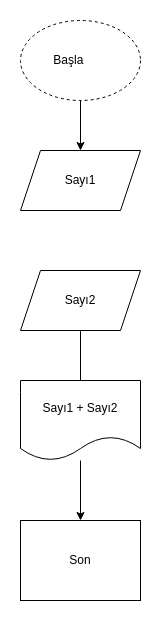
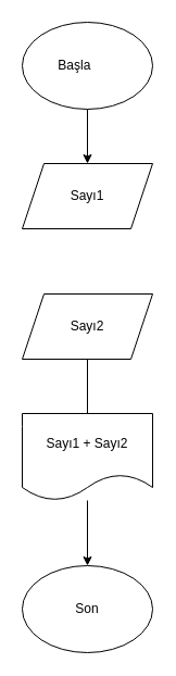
  <mxCell id="0" />
  <mxCell id="1" parent="0" />
  <mxCell id="2" value="" style="edgeStyle=orthogonalEdgeStyle;rounded=0;orthogonalLoop=1;jettySize=auto;html=1;" edge="1" parent="1" source="3" target="4"><mxGeometry relative="1" as="geometry" /></mxCell>
- <mxCell id="3" value="&lt;font style=&quot;vertical-align: inherit;&quot;&gt;&lt;font style=&quot;vertical-align: inherit;&quot;&gt;Başla&lt;span style=&quot;white-space: pre;&quot;&gt;&#09;&lt;/span&gt;&lt;/font&gt;&lt;/font&gt;" style="ellipse;whiteSpace=wrap;html=1;dashed=1;" vertex="1" parent="1"><mxGeometry x="20" y="20" width="120" height="80" as="geometry" /></mxCell>
+ <mxCell id="3" value="&lt;font style=&quot;vertical-align: inherit;&quot;&gt;&lt;font style=&quot;vertical-align: inherit;&quot;&gt;Başla&lt;span style=&quot;white-space: pre;&quot;&gt;&#09;&lt;/span&gt;&lt;/font&gt;&lt;/font&gt;" style="ellipse;whiteSpace=wrap;html=1;" vertex="1" parent="1"><mxGeometry x="20" y="20" width="120" height="80" as="geometry" /></mxCell>
  <mxCell id="4" value="&lt;font style=&quot;vertical-align: inherit;&quot;&gt;&lt;font style=&quot;vertical-align: inherit;&quot;&gt;&lt;font style=&quot;vertical-align: inherit;&quot;&gt;&lt;font style=&quot;vertical-align: inherit;&quot;&gt;&lt;font style=&quot;vertical-align: inherit;&quot;&gt;&lt;font style=&quot;vertical-align: inherit;&quot;&gt;Sayı1&lt;/font&gt;&lt;/font&gt;&lt;/font&gt;&lt;/font&gt;&lt;/font&gt;&lt;/font&gt;" style="shape=parallelogram;perimeter=parallelogramPerimeter;whiteSpace=wrap;html=1;fixedSize=1;" vertex="1" parent="1"><mxGeometry x="20" y="150" width="120" height="60" as="geometry" /></mxCell>
  <mxCell id="5" value="" style="edgeStyle=orthogonalEdgeStyle;rounded=0;orthogonalLoop=1;jettySize=auto;html=1;endArrow=none;" edge="1" parent="1" source="6" target="8"><mxGeometry relative="1" as="geometry" /></mxCell>
  <mxCell id="6" value="&lt;font style=&quot;vertical-align: inherit;&quot;&gt;&lt;font style=&quot;vertical-align: inherit;&quot;&gt;Sayı2&lt;/font&gt;&lt;/font&gt;" style="shape=parallelogram;perimeter=parallelogramPerimeter;whiteSpace=wrap;html=1;fixedSize=1;" vertex="1" parent="1"><mxGeometry x="20" y="270" width="120" height="60" as="geometry" /></mxCell>
  <mxCell id="7" value="" style="edgeStyle=orthogonalEdgeStyle;rounded=0;orthogonalLoop=1;jettySize=auto;html=1;" edge="1" parent="1" source="8" target="9"><mxGeometry relative="1" as="geometry" /></mxCell>
  <mxCell id="8" value="&lt;font style=&quot;vertical-align: inherit;&quot;&gt;&lt;font style=&quot;vertical-align: inherit;&quot;&gt;Sayı1 + Sayı2&lt;/font&gt;&lt;/font&gt;" style="shape=document;whiteSpace=wrap;html=1;boundedLbl=1;" vertex="1" parent="1"><mxGeometry x="20" y="380" width="120" height="80" as="geometry" /></mxCell>
- <mxCell id="9" value="&lt;font style=&quot;vertical-align: inherit;&quot;&gt;&lt;font style=&quot;vertical-align: inherit;&quot;&gt;Son&lt;/font&gt;&lt;/font&gt;" style="whiteSpace=wrap;html=1;rounded=0;" vertex="1" parent="1"><mxGeometry x="20" y="520" width="120" height="80" as="geometry" /></mxCell>
+ <mxCell id="9" value="&lt;font style=&quot;vertical-align: inherit;&quot;&gt;&lt;font style=&quot;vertical-align: inherit;&quot;&gt;Son&lt;/font&gt;&lt;/font&gt;" style="ellipse;whiteSpace=wrap;html=1;" vertex="1" parent="1"><mxGeometry x="20" y="520" width="120" height="80" as="geometry" /></mxCell>
